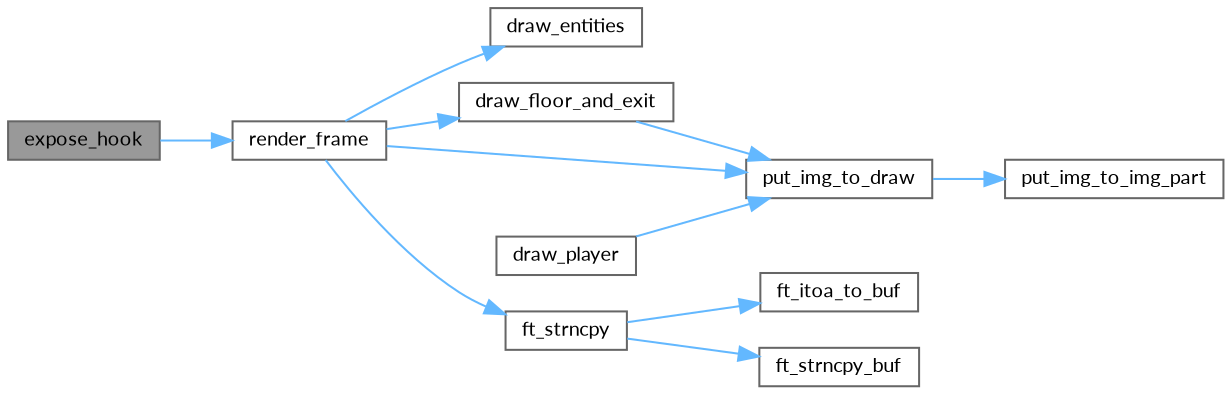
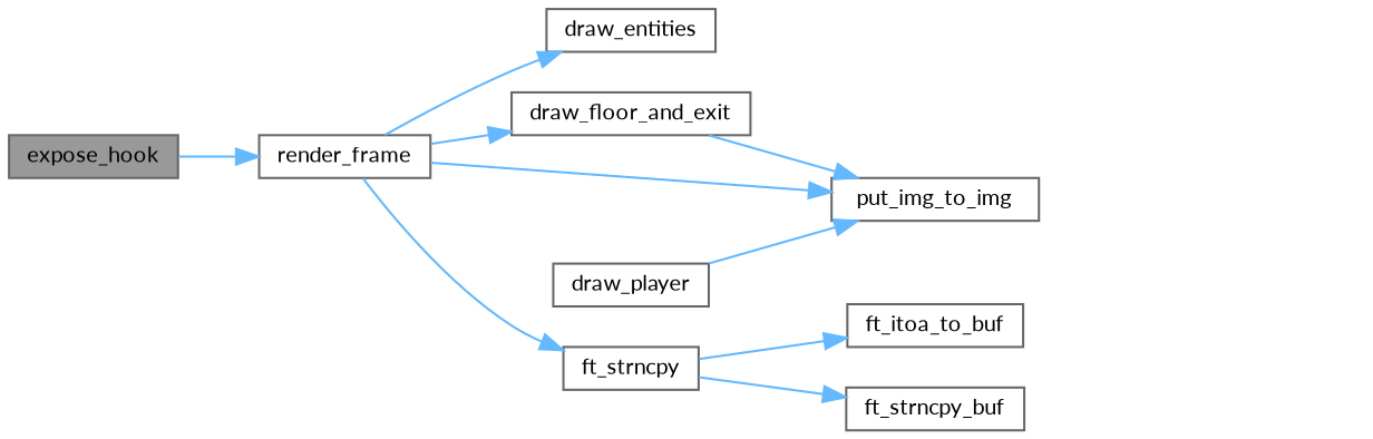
  digraph {
    fontname=Lato
    rankdir=LR
    node [color=grey40 fillcolor=white fontname=Lato fontsize=10 shape=box style=filled]
    edge [color=steelblue1 fontname=Lato fontsize=10 labelfontname=Helvetica labelfontsize=10 style=solid]
    n1 [color=gray40 fillcolor=grey60 fontcolor=black height=0.2 label=expose_hook width=0.4]
    n2 [height=0.2 label=render_frame width=0.4]
    n3 [height=0.2 label=draw_entities width=0.4]
    n4 [height=0.2 label=draw_floor_and_exit width=0.4]
    n5 [height=0.2 label=ft_strncpy width=0.4]
-   n6 [height=0.2 label=put_img_to_draw width=0.4]
+   n6 [height=0.2 label=put_img_to_img width=0.4]
    n7 [height=0.2 label=ft_itoa_to_buf width=0.4]
    n8 [height=0.2 label=ft_strncpy_buf width=0.4]
    n9 [height=0.2 label=draw_player width=0.4]
-   n10 [height=0.2 label=put_img_to_img_part width=0.4]
    n1 -> n2
    n2 -> n3
    n2 -> n4
    n2 -> n5
    n2 -> n6
    n4 -> n6
    n5 -> n7
    n5 -> n8
-   n6 -> n10
    n9 -> n6
  }
